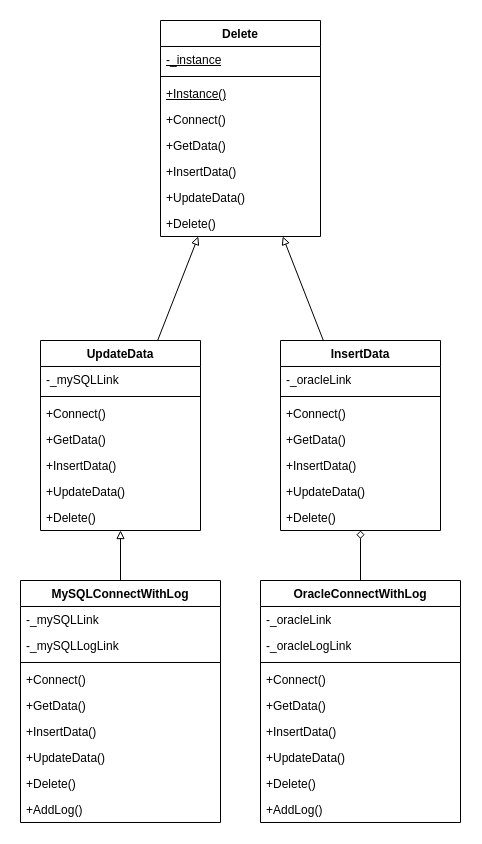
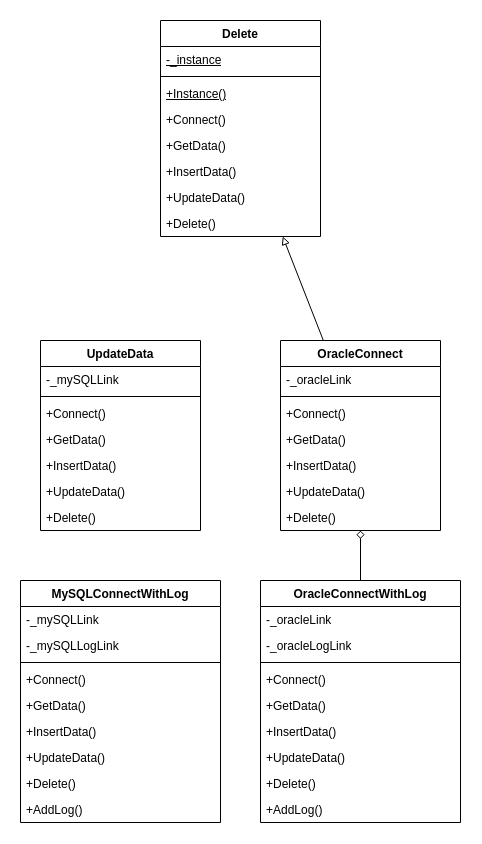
  <mxCell id="0" />
  <mxCell id="1" parent="0" />
  <mxCell id="2" value="Delete" style="swimlane;fontStyle=1;align=center;verticalAlign=top;childLayout=stackLayout;horizontal=1;startSize=26;horizontalStack=0;resizeParent=1;resizeParentMax=0;resizeLast=0;collapsible=1;marginBottom=0;whiteSpace=wrap;html=1;" vertex="1" parent="1"><mxGeometry x="160" y="20" width="160" height="216" as="geometry" /></mxCell>
  <mxCell id="3" value="&lt;u&gt;-_instance&lt;/u&gt;" style="text;strokeColor=none;fillColor=none;align=left;verticalAlign=top;spacingLeft=4;spacingRight=4;overflow=hidden;rotatable=0;points=[[0,0.5],[1,0.5]];portConstraint=eastwest;whiteSpace=wrap;html=1;" vertex="1" parent="2"><mxGeometry y="26" width="160" height="26" as="geometry" /></mxCell>
  <mxCell id="4" value="" style="line;strokeWidth=1;fillColor=none;align=left;verticalAlign=middle;spacingTop=-1;spacingLeft=3;spacingRight=3;rotatable=0;labelPosition=right;points=[];portConstraint=eastwest;strokeColor=inherit;" vertex="1" parent="2"><mxGeometry y="52" width="160" height="8" as="geometry" /></mxCell>
  <mxCell id="5" value="&lt;u&gt;+Instance()&lt;/u&gt;" style="text;strokeColor=none;fillColor=none;align=left;verticalAlign=top;spacingLeft=4;spacingRight=4;overflow=hidden;rotatable=0;points=[[0,0.5],[1,0.5]];portConstraint=eastwest;whiteSpace=wrap;html=1;" vertex="1" parent="2"><mxGeometry y="60" width="160" height="26" as="geometry" /></mxCell>
  <mxCell id="6" value="+Connect()" style="text;strokeColor=none;fillColor=none;align=left;verticalAlign=top;spacingLeft=4;spacingRight=4;overflow=hidden;rotatable=0;points=[[0,0.5],[1,0.5]];portConstraint=eastwest;whiteSpace=wrap;html=1;" vertex="1" parent="2"><mxGeometry y="86" width="160" height="26" as="geometry" /></mxCell>
  <mxCell id="7" value="+GetData()" style="text;strokeColor=none;fillColor=none;align=left;verticalAlign=top;spacingLeft=4;spacingRight=4;overflow=hidden;rotatable=0;points=[[0,0.5],[1,0.5]];portConstraint=eastwest;whiteSpace=wrap;html=1;" vertex="1" parent="2"><mxGeometry y="112" width="160" height="26" as="geometry" /></mxCell>
  <mxCell id="8" value="+InsertData()" style="text;strokeColor=none;fillColor=none;align=left;verticalAlign=top;spacingLeft=4;spacingRight=4;overflow=hidden;rotatable=0;points=[[0,0.5],[1,0.5]];portConstraint=eastwest;whiteSpace=wrap;html=1;" vertex="1" parent="2"><mxGeometry y="138" width="160" height="26" as="geometry" /></mxCell>
  <mxCell id="9" value="+UpdateData()" style="text;strokeColor=none;fillColor=none;align=left;verticalAlign=top;spacingLeft=4;spacingRight=4;overflow=hidden;rotatable=0;points=[[0,0.5],[1,0.5]];portConstraint=eastwest;whiteSpace=wrap;html=1;" vertex="1" parent="2"><mxGeometry y="164" width="160" height="26" as="geometry" /></mxCell>
  <mxCell id="10" value="+Delete()" style="text;strokeColor=none;fillColor=none;align=left;verticalAlign=top;spacingLeft=4;spacingRight=4;overflow=hidden;rotatable=0;points=[[0,0.5],[1,0.5]];portConstraint=eastwest;whiteSpace=wrap;html=1;" vertex="1" parent="2"><mxGeometry y="190" width="160" height="26" as="geometry" /></mxCell>
- <mxCell id="11" style="edgeStyle=none;rounded=0;orthogonalLoop=1;jettySize=auto;html=1;endArrow=block;endFill=0;" edge="1" parent="1" source="12" target="2"><mxGeometry relative="1" as="geometry" /></mxCell>
  <mxCell id="12" value="UpdateData" style="swimlane;fontStyle=1;align=center;verticalAlign=top;childLayout=stackLayout;horizontal=1;startSize=26;horizontalStack=0;resizeParent=1;resizeParentMax=0;resizeLast=0;collapsible=1;marginBottom=0;whiteSpace=wrap;html=1;" vertex="1" parent="1"><mxGeometry x="40" y="340" width="160" height="190" as="geometry" /></mxCell>
  <mxCell id="13" value="-_mySQLLink" style="text;strokeColor=none;fillColor=none;align=left;verticalAlign=top;spacingLeft=4;spacingRight=4;overflow=hidden;rotatable=0;points=[[0,0.5],[1,0.5]];portConstraint=eastwest;whiteSpace=wrap;html=1;fontStyle=0" vertex="1" parent="12"><mxGeometry y="26" width="160" height="26" as="geometry" /></mxCell>
  <mxCell id="14" value="" style="line;strokeWidth=1;fillColor=none;align=left;verticalAlign=middle;spacingTop=-1;spacingLeft=3;spacingRight=3;rotatable=0;labelPosition=right;points=[];portConstraint=eastwest;strokeColor=inherit;" vertex="1" parent="12"><mxGeometry y="52" width="160" height="8" as="geometry" /></mxCell>
  <mxCell id="15" value="+Connect()" style="text;strokeColor=none;fillColor=none;align=left;verticalAlign=top;spacingLeft=4;spacingRight=4;overflow=hidden;rotatable=0;points=[[0,0.5],[1,0.5]];portConstraint=eastwest;whiteSpace=wrap;html=1;" vertex="1" parent="12"><mxGeometry y="60" width="160" height="26" as="geometry" /></mxCell>
  <mxCell id="16" value="+GetData()" style="text;strokeColor=none;fillColor=none;align=left;verticalAlign=top;spacingLeft=4;spacingRight=4;overflow=hidden;rotatable=0;points=[[0,0.5],[1,0.5]];portConstraint=eastwest;whiteSpace=wrap;html=1;" vertex="1" parent="12"><mxGeometry y="86" width="160" height="26" as="geometry" /></mxCell>
  <mxCell id="17" value="+InsertData()" style="text;strokeColor=none;fillColor=none;align=left;verticalAlign=top;spacingLeft=4;spacingRight=4;overflow=hidden;rotatable=0;points=[[0,0.5],[1,0.5]];portConstraint=eastwest;whiteSpace=wrap;html=1;" vertex="1" parent="12"><mxGeometry y="112" width="160" height="26" as="geometry" /></mxCell>
  <mxCell id="18" value="+UpdateData()" style="text;strokeColor=none;fillColor=none;align=left;verticalAlign=top;spacingLeft=4;spacingRight=4;overflow=hidden;rotatable=0;points=[[0,0.5],[1,0.5]];portConstraint=eastwest;whiteSpace=wrap;html=1;" vertex="1" parent="12"><mxGeometry y="138" width="160" height="26" as="geometry" /></mxCell>
  <mxCell id="19" value="+Delete()" style="text;strokeColor=none;fillColor=none;align=left;verticalAlign=top;spacingLeft=4;spacingRight=4;overflow=hidden;rotatable=0;points=[[0,0.5],[1,0.5]];portConstraint=eastwest;whiteSpace=wrap;html=1;" vertex="1" parent="12"><mxGeometry y="164" width="160" height="26" as="geometry" /></mxCell>
  <mxCell id="20" style="edgeStyle=none;rounded=0;orthogonalLoop=1;jettySize=auto;html=1;endArrow=block;endFill=0;" edge="1" parent="1" source="21" target="2"><mxGeometry relative="1" as="geometry" /></mxCell>
- <mxCell id="21" value="InsertData" style="swimlane;fontStyle=1;align=center;verticalAlign=top;childLayout=stackLayout;horizontal=1;startSize=26;horizontalStack=0;resizeParent=1;resizeParentMax=0;resizeLast=0;collapsible=1;marginBottom=0;whiteSpace=wrap;html=1;" vertex="1" parent="1"><mxGeometry x="280" y="340" width="160" height="190" as="geometry" /></mxCell>
+ <mxCell id="21" value="OracleConnect" style="swimlane;fontStyle=1;align=center;verticalAlign=top;childLayout=stackLayout;horizontal=1;startSize=26;horizontalStack=0;resizeParent=1;resizeParentMax=0;resizeLast=0;collapsible=1;marginBottom=0;whiteSpace=wrap;html=1;" vertex="1" parent="1"><mxGeometry x="280" y="340" width="160" height="190" as="geometry" /></mxCell>
  <mxCell id="22" value="-_oracleLink" style="text;strokeColor=none;fillColor=none;align=left;verticalAlign=top;spacingLeft=4;spacingRight=4;overflow=hidden;rotatable=0;points=[[0,0.5],[1,0.5]];portConstraint=eastwest;whiteSpace=wrap;html=1;" vertex="1" parent="21"><mxGeometry y="26" width="160" height="26" as="geometry" /></mxCell>
  <mxCell id="23" value="" style="line;strokeWidth=1;fillColor=none;align=left;verticalAlign=middle;spacingTop=-1;spacingLeft=3;spacingRight=3;rotatable=0;labelPosition=right;points=[];portConstraint=eastwest;strokeColor=inherit;" vertex="1" parent="21"><mxGeometry y="52" width="160" height="8" as="geometry" /></mxCell>
  <mxCell id="24" value="+Connect()" style="text;strokeColor=none;fillColor=none;align=left;verticalAlign=top;spacingLeft=4;spacingRight=4;overflow=hidden;rotatable=0;points=[[0,0.5],[1,0.5]];portConstraint=eastwest;whiteSpace=wrap;html=1;" vertex="1" parent="21"><mxGeometry y="60" width="160" height="26" as="geometry" /></mxCell>
  <mxCell id="25" value="+GetData()" style="text;strokeColor=none;fillColor=none;align=left;verticalAlign=top;spacingLeft=4;spacingRight=4;overflow=hidden;rotatable=0;points=[[0,0.5],[1,0.5]];portConstraint=eastwest;whiteSpace=wrap;html=1;" vertex="1" parent="21"><mxGeometry y="86" width="160" height="26" as="geometry" /></mxCell>
  <mxCell id="26" value="+InsertData()" style="text;strokeColor=none;fillColor=none;align=left;verticalAlign=top;spacingLeft=4;spacingRight=4;overflow=hidden;rotatable=0;points=[[0,0.5],[1,0.5]];portConstraint=eastwest;whiteSpace=wrap;html=1;" vertex="1" parent="21"><mxGeometry y="112" width="160" height="26" as="geometry" /></mxCell>
  <mxCell id="27" value="+UpdateData()" style="text;strokeColor=none;fillColor=none;align=left;verticalAlign=top;spacingLeft=4;spacingRight=4;overflow=hidden;rotatable=0;points=[[0,0.5],[1,0.5]];portConstraint=eastwest;whiteSpace=wrap;html=1;" vertex="1" parent="21"><mxGeometry y="138" width="160" height="26" as="geometry" /></mxCell>
  <mxCell id="28" value="+Delete()" style="text;strokeColor=none;fillColor=none;align=left;verticalAlign=top;spacingLeft=4;spacingRight=4;overflow=hidden;rotatable=0;points=[[0,0.5],[1,0.5]];portConstraint=eastwest;whiteSpace=wrap;html=1;" vertex="1" parent="21"><mxGeometry y="164" width="160" height="26" as="geometry" /></mxCell>
- <mxCell id="29" style="edgeStyle=none;rounded=0;orthogonalLoop=1;jettySize=auto;html=1;endArrow=block;endFill=0;" edge="1" parent="1" source="30" target="12"><mxGeometry relative="1" as="geometry" /></mxCell>
  <mxCell id="30" value="MySQLConnectWithLog" style="swimlane;fontStyle=1;align=center;verticalAlign=top;childLayout=stackLayout;horizontal=1;startSize=26;horizontalStack=0;resizeParent=1;resizeParentMax=0;resizeLast=0;collapsible=1;marginBottom=0;whiteSpace=wrap;html=1;" vertex="1" parent="1"><mxGeometry x="20" y="580" width="200" height="242" as="geometry" /></mxCell>
  <mxCell id="31" value="-_mySQLLink" style="text;strokeColor=none;fillColor=none;align=left;verticalAlign=top;spacingLeft=4;spacingRight=4;overflow=hidden;rotatable=0;points=[[0,0.5],[1,0.5]];portConstraint=eastwest;whiteSpace=wrap;html=1;fontStyle=0" vertex="1" parent="30"><mxGeometry y="26" width="200" height="26" as="geometry" /></mxCell>
  <mxCell id="32" value="-_mySQLLogLink" style="text;strokeColor=none;fillColor=none;align=left;verticalAlign=top;spacingLeft=4;spacingRight=4;overflow=hidden;rotatable=0;points=[[0,0.5],[1,0.5]];portConstraint=eastwest;whiteSpace=wrap;html=1;fontStyle=0" vertex="1" parent="30"><mxGeometry y="52" width="200" height="26" as="geometry" /></mxCell>
  <mxCell id="33" value="" style="line;strokeWidth=1;fillColor=none;align=left;verticalAlign=middle;spacingTop=-1;spacingLeft=3;spacingRight=3;rotatable=0;labelPosition=right;points=[];portConstraint=eastwest;strokeColor=inherit;" vertex="1" parent="30"><mxGeometry y="78" width="200" height="8" as="geometry" /></mxCell>
  <mxCell id="34" value="+Connect()" style="text;strokeColor=none;fillColor=none;align=left;verticalAlign=top;spacingLeft=4;spacingRight=4;overflow=hidden;rotatable=0;points=[[0,0.5],[1,0.5]];portConstraint=eastwest;whiteSpace=wrap;html=1;" vertex="1" parent="30"><mxGeometry y="86" width="200" height="26" as="geometry" /></mxCell>
  <mxCell id="35" value="+GetData()" style="text;strokeColor=none;fillColor=none;align=left;verticalAlign=top;spacingLeft=4;spacingRight=4;overflow=hidden;rotatable=0;points=[[0,0.5],[1,0.5]];portConstraint=eastwest;whiteSpace=wrap;html=1;" vertex="1" parent="30"><mxGeometry y="112" width="200" height="26" as="geometry" /></mxCell>
  <mxCell id="36" value="+InsertData()" style="text;strokeColor=none;fillColor=none;align=left;verticalAlign=top;spacingLeft=4;spacingRight=4;overflow=hidden;rotatable=0;points=[[0,0.5],[1,0.5]];portConstraint=eastwest;whiteSpace=wrap;html=1;" vertex="1" parent="30"><mxGeometry y="138" width="200" height="26" as="geometry" /></mxCell>
  <mxCell id="37" value="+UpdateData()" style="text;strokeColor=none;fillColor=none;align=left;verticalAlign=top;spacingLeft=4;spacingRight=4;overflow=hidden;rotatable=0;points=[[0,0.5],[1,0.5]];portConstraint=eastwest;whiteSpace=wrap;html=1;" vertex="1" parent="30"><mxGeometry y="164" width="200" height="26" as="geometry" /></mxCell>
  <mxCell id="38" value="+Delete()" style="text;strokeColor=none;fillColor=none;align=left;verticalAlign=top;spacingLeft=4;spacingRight=4;overflow=hidden;rotatable=0;points=[[0,0.5],[1,0.5]];portConstraint=eastwest;whiteSpace=wrap;html=1;" vertex="1" parent="30"><mxGeometry y="190" width="200" height="26" as="geometry" /></mxCell>
  <mxCell id="39" value="+AddLog()" style="text;strokeColor=none;fillColor=none;align=left;verticalAlign=top;spacingLeft=4;spacingRight=4;overflow=hidden;rotatable=0;points=[[0,0.5],[1,0.5]];portConstraint=eastwest;whiteSpace=wrap;html=1;" vertex="1" parent="30"><mxGeometry y="216" width="200" height="26" as="geometry" /></mxCell>
  <mxCell id="40" style="edgeStyle=none;rounded=0;orthogonalLoop=1;jettySize=auto;html=1;endArrow=diamond;endFill=0;" edge="1" parent="1" source="41" target="21"><mxGeometry relative="1" as="geometry" /></mxCell>
  <mxCell id="41" value="OracleConnectWithLog" style="swimlane;fontStyle=1;align=center;verticalAlign=top;childLayout=stackLayout;horizontal=1;startSize=26;horizontalStack=0;resizeParent=1;resizeParentMax=0;resizeLast=0;collapsible=1;marginBottom=0;whiteSpace=wrap;html=1;" vertex="1" parent="1"><mxGeometry x="260" y="580" width="200" height="242" as="geometry" /></mxCell>
  <mxCell id="42" value="-_oracleLink" style="text;strokeColor=none;fillColor=none;align=left;verticalAlign=top;spacingLeft=4;spacingRight=4;overflow=hidden;rotatable=0;points=[[0,0.5],[1,0.5]];portConstraint=eastwest;whiteSpace=wrap;html=1;fontStyle=0" vertex="1" parent="41"><mxGeometry y="26" width="200" height="26" as="geometry" /></mxCell>
  <mxCell id="43" value="-_oracleLogLink" style="text;strokeColor=none;fillColor=none;align=left;verticalAlign=top;spacingLeft=4;spacingRight=4;overflow=hidden;rotatable=0;points=[[0,0.5],[1,0.5]];portConstraint=eastwest;whiteSpace=wrap;html=1;fontStyle=0" vertex="1" parent="41"><mxGeometry y="52" width="200" height="26" as="geometry" /></mxCell>
  <mxCell id="44" value="" style="line;strokeWidth=1;fillColor=none;align=left;verticalAlign=middle;spacingTop=-1;spacingLeft=3;spacingRight=3;rotatable=0;labelPosition=right;points=[];portConstraint=eastwest;strokeColor=inherit;" vertex="1" parent="41"><mxGeometry y="78" width="200" height="8" as="geometry" /></mxCell>
  <mxCell id="45" value="+Connect()" style="text;strokeColor=none;fillColor=none;align=left;verticalAlign=top;spacingLeft=4;spacingRight=4;overflow=hidden;rotatable=0;points=[[0,0.5],[1,0.5]];portConstraint=eastwest;whiteSpace=wrap;html=1;" vertex="1" parent="41"><mxGeometry y="86" width="200" height="26" as="geometry" /></mxCell>
  <mxCell id="46" value="+GetData()" style="text;strokeColor=none;fillColor=none;align=left;verticalAlign=top;spacingLeft=4;spacingRight=4;overflow=hidden;rotatable=0;points=[[0,0.5],[1,0.5]];portConstraint=eastwest;whiteSpace=wrap;html=1;" vertex="1" parent="41"><mxGeometry y="112" width="200" height="26" as="geometry" /></mxCell>
  <mxCell id="47" value="+InsertData()" style="text;strokeColor=none;fillColor=none;align=left;verticalAlign=top;spacingLeft=4;spacingRight=4;overflow=hidden;rotatable=0;points=[[0,0.5],[1,0.5]];portConstraint=eastwest;whiteSpace=wrap;html=1;" vertex="1" parent="41"><mxGeometry y="138" width="200" height="26" as="geometry" /></mxCell>
  <mxCell id="48" value="+UpdateData()" style="text;strokeColor=none;fillColor=none;align=left;verticalAlign=top;spacingLeft=4;spacingRight=4;overflow=hidden;rotatable=0;points=[[0,0.5],[1,0.5]];portConstraint=eastwest;whiteSpace=wrap;html=1;" vertex="1" parent="41"><mxGeometry y="164" width="200" height="26" as="geometry" /></mxCell>
  <mxCell id="49" value="+Delete()" style="text;strokeColor=none;fillColor=none;align=left;verticalAlign=top;spacingLeft=4;spacingRight=4;overflow=hidden;rotatable=0;points=[[0,0.5],[1,0.5]];portConstraint=eastwest;whiteSpace=wrap;html=1;" vertex="1" parent="41"><mxGeometry y="190" width="200" height="26" as="geometry" /></mxCell>
  <mxCell id="50" value="+AddLog()" style="text;strokeColor=none;fillColor=none;align=left;verticalAlign=top;spacingLeft=4;spacingRight=4;overflow=hidden;rotatable=0;points=[[0,0.5],[1,0.5]];portConstraint=eastwest;whiteSpace=wrap;html=1;" vertex="1" parent="41"><mxGeometry y="216" width="200" height="26" as="geometry" /></mxCell>
